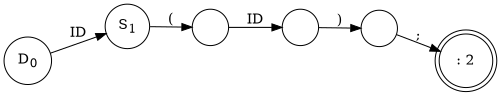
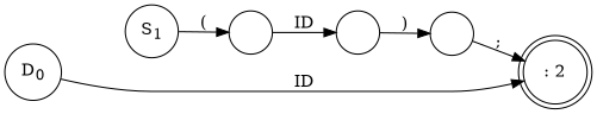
  digraph {
    rankdir=LR
    node [shape=circle]
    n1 [label=<D<SUB>0</SUB>>]
    n2 [label=<S<SUB>1</SUB>>]
    n3 [label=< >]
    n4 [label=< >]
    n5 [label=< >]
    n6 [label=<: 2> shape=doublecircle]
-   n1 -> n2 [label=<ID>]
+   n1 -> n6 [label=<ID>]
    n2 -> n3 [label=<(>]
    n3 -> n4 [label=<ID>]
    n4 -> n5 [label=<)>]
    n5 -> n6 [label=<;>]
  }
